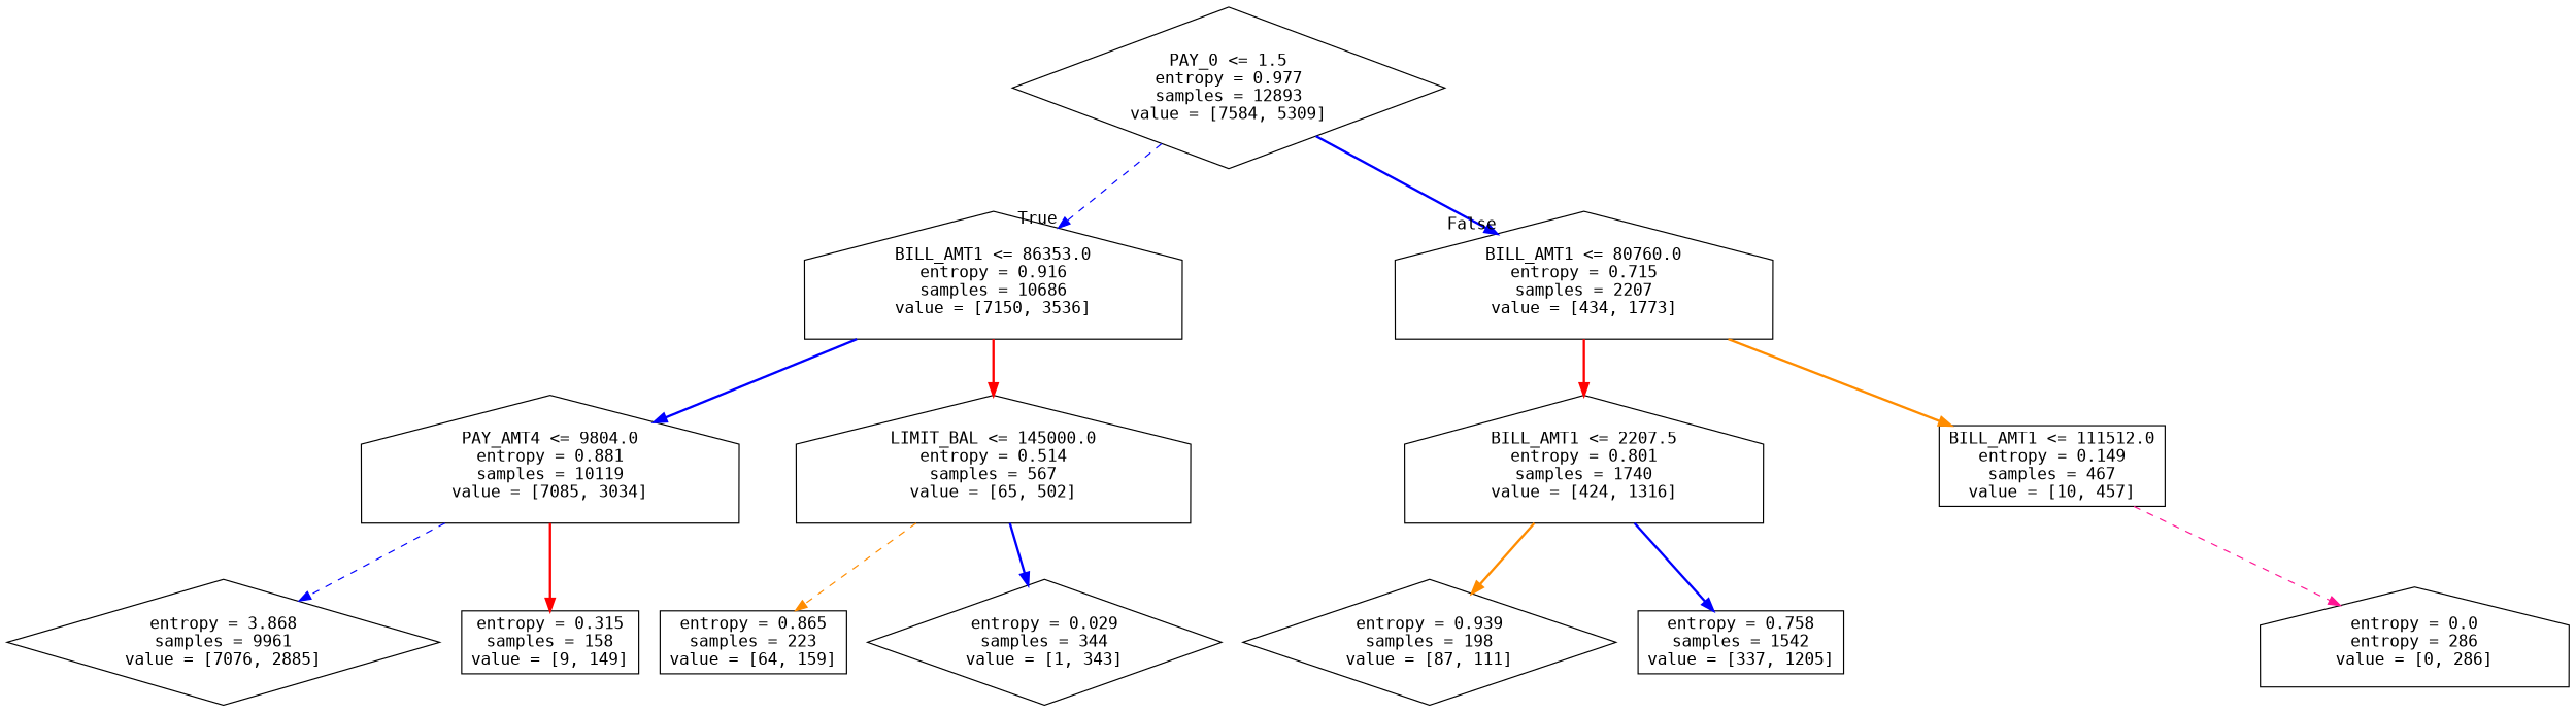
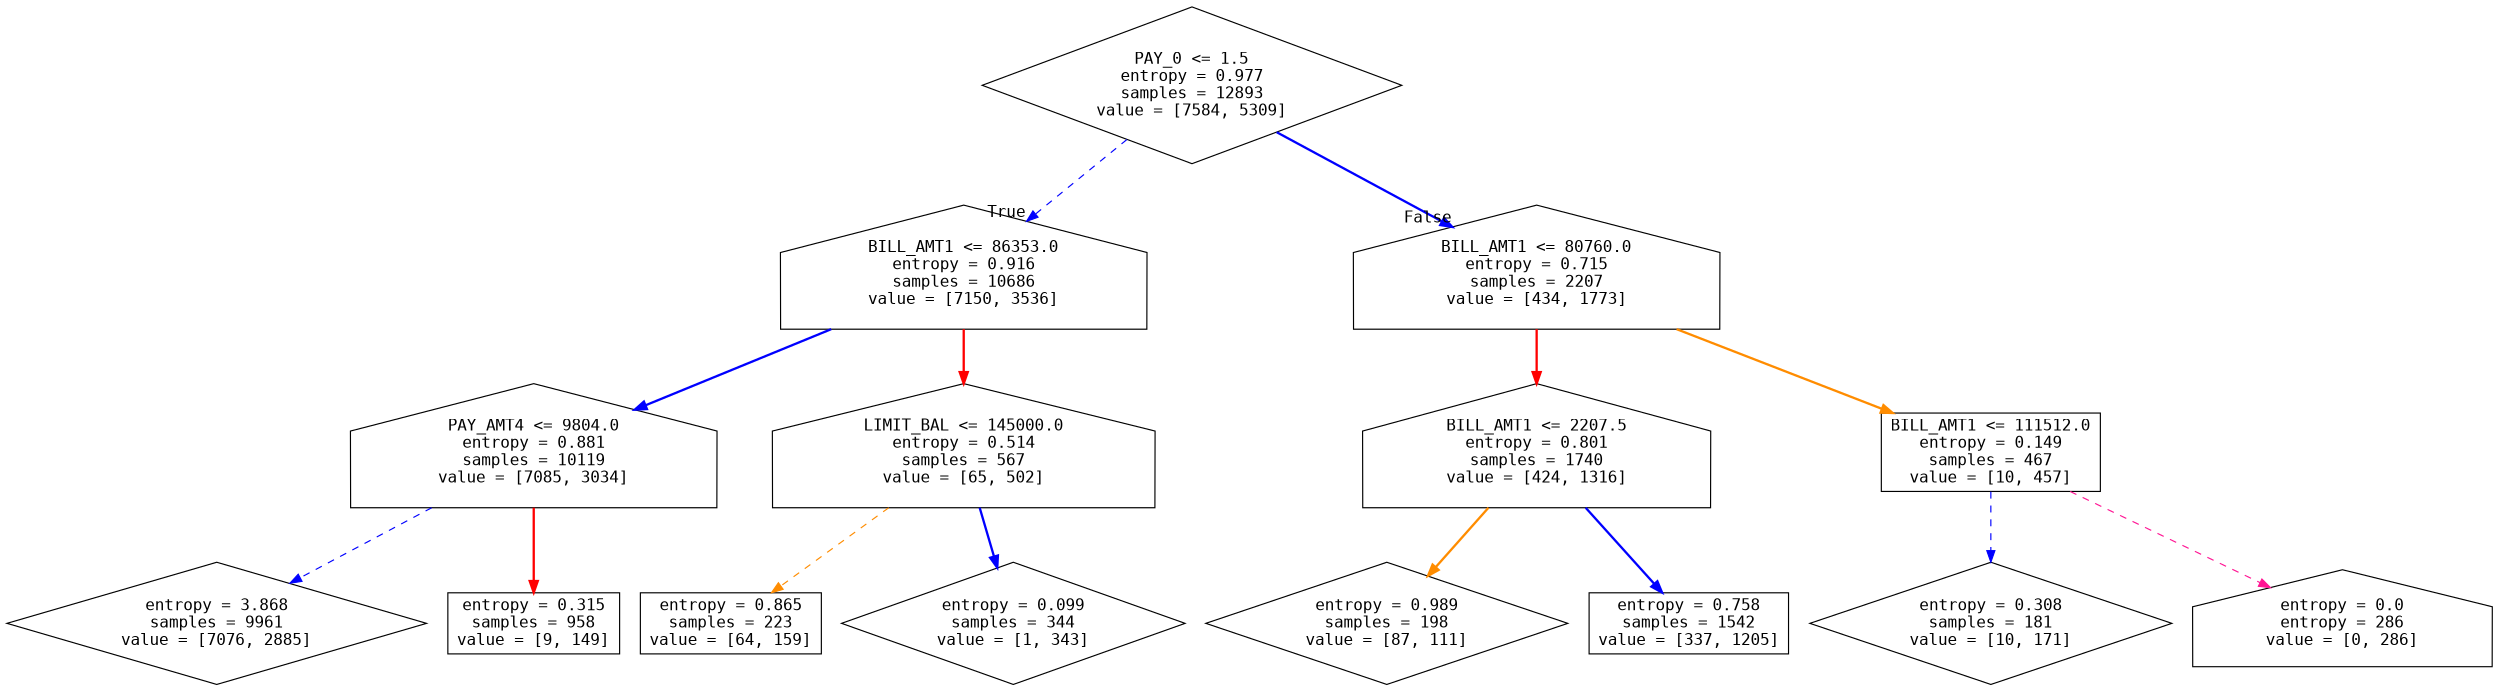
  digraph {
    fontname="DejaVu Sans Mono"
    node [fontname="DejaVu Sans Mono" shape=house]
    edge [color=blue fontname="DejaVu Sans Mono" style=bold]
    n1 [label="PAY_0 <= 1.5\nentropy = 0.977\nsamples = 12893\nvalue = [7584, 5309]" shape=diamond]
    n2 [label="BILL_AMT1 <= 86353.0\nentropy = 0.916\nsamples = 10686\nvalue = [7150, 3536]"]
    n3 [label="BILL_AMT1 <= 80760.0\nentropy = 0.715\nsamples = 2207\nvalue = [434, 1773]"]
    n4 [label="PAY_AMT4 <= 9804.0\nentropy = 0.881\nsamples = 10119\nvalue = [7085, 3034]"]
    n5 [label="LIMIT_BAL <= 145000.0\nentropy = 0.514\nsamples = 567\nvalue = [65, 502]"]
    n6 [label="BILL_AMT1 <= 2207.5\nentropy = 0.801\nsamples = 1740\nvalue = [424, 1316]"]
    n7 [label="BILL_AMT1 <= 111512.0\nentropy = 0.149\nsamples = 467\nvalue = [10, 457]" shape=box]
    n8 [label="entropy = 3.868\nsamples = 9961\nvalue = [7076, 2885]" shape=diamond]
-   n9 [label="entropy = 0.315\nsamples = 158\nvalue = [9, 149]" shape=box]
+   n9 [label="entropy = 0.315\nsamples = 958\nvalue = [9, 149]" shape=box]
    n10 [label="entropy = 0.865\nsamples = 223\nvalue = [64, 159]" shape=box]
-   n11 [label="entropy = 0.029\nsamples = 344\nvalue = [1, 343]" shape=diamond]
-   n12 [label="entropy = 0.939\nsamples = 198\nvalue = [87, 111]" shape=diamond]
+   n11 [label="entropy = 0.099\nsamples = 344\nvalue = [1, 343]" shape=diamond]
+   n12 [label="entropy = 0.989\nsamples = 198\nvalue = [87, 111]" shape=diamond]
    n13 [label="entropy = 0.758\nsamples = 1542\nvalue = [337, 1205]" shape=box]
+   n14 [label="entropy = 0.308\nsamples = 181\nvalue = [10, 171]" shape=diamond]
    n15 [label="entropy = 0.0\nentropy = 286\nvalue = [0, 286]"]
    n1 -> n2 [headlabel=True labelangle=45 labeldistance=2.5 style=dashed]
    n1 -> n3 [headlabel=False labelangle=-45 labeldistance=2.5]
    n2 -> n4
    n2 -> n5 [color=red]
    n3 -> n6 [color=red]
    n3 -> n7 [color=darkorange]
    n4 -> n8 [style=dashed]
    n4 -> n9 [color=red]
    n5 -> n10 [color=darkorange style=dashed]
    n5 -> n11
    n6 -> n12 [color=darkorange]
    n6 -> n13
+   n7 -> n14 [style=dashed]
    n7 -> n15 [color=deeppink style=dashed]
  }
